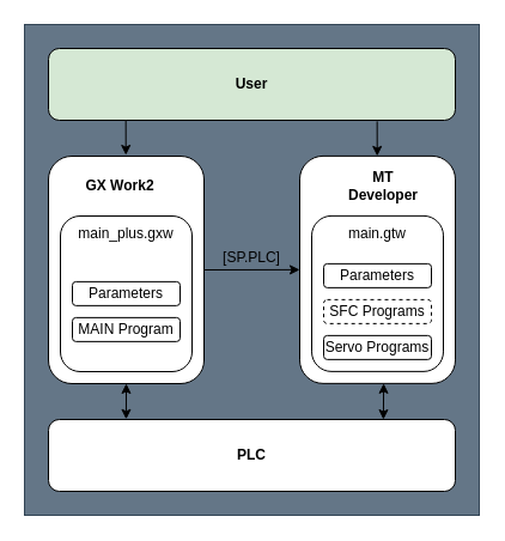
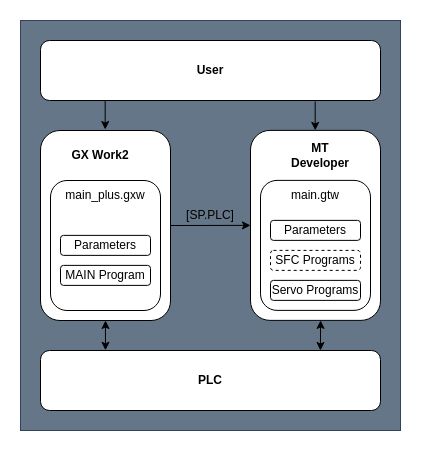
  <mxCell id="0" />
  <mxCell id="1" parent="0" />
  <mxCell id="2" value="" style="rounded=0;whiteSpace=wrap;html=1;fillColor=#647687;fontColor=#ffffff;strokeColor=#314354;" vertex="1" parent="1"><mxGeometry x="20" y="20" width="380" height="410" as="geometry" /></mxCell>
  <mxCell id="3" value="" style="rounded=1;whiteSpace=wrap;html=1;" vertex="1" parent="1"><mxGeometry x="40" y="130" width="130" height="190" as="geometry" /></mxCell>
  <mxCell id="4" value="GX Work2" style="text;html=1;strokeColor=none;fillColor=none;align=center;verticalAlign=middle;whiteSpace=wrap;rounded=0;fontStyle=1" vertex="1" parent="1"><mxGeometry x="70" y="140" width="60" height="30" as="geometry" /></mxCell>
  <mxCell id="5" value="" style="rounded=1;whiteSpace=wrap;html=1;" vertex="1" parent="1"><mxGeometry x="250" y="129.88" width="130" height="190" as="geometry" /></mxCell>
  <mxCell id="6" value="MT Developer" style="text;html=1;strokeColor=none;fillColor=none;align=center;verticalAlign=middle;whiteSpace=wrap;rounded=0;fontStyle=1" vertex="1" parent="1"><mxGeometry x="290" y="139.88" width="60" height="30" as="geometry" /></mxCell>
  <mxCell id="7" value="PLC" style="rounded=1;whiteSpace=wrap;html=1;fontStyle=1" vertex="1" parent="1"><mxGeometry x="40" y="350" width="340" height="60" as="geometry" /></mxCell>
  <mxCell id="8" value="" style="endArrow=classic;startArrow=classic;html=1;exitX=0.191;exitY=-0.004;exitDx=0;exitDy=0;entryX=0.5;entryY=1;entryDx=0;entryDy=0;exitPerimeter=0;" edge="1" parent="1" source="7" target="3"><mxGeometry width="50" height="50" relative="1" as="geometry"><mxPoint x="150" y="310" as="sourcePoint" /><mxPoint x="200" y="260" as="targetPoint" /></mxGeometry></mxCell>
  <mxCell id="9" value="" style="endArrow=classic;html=1;exitX=1;exitY=0.5;exitDx=0;exitDy=0;entryX=0;entryY=0.5;entryDx=0;entryDy=0;" edge="1" parent="1" source="3" target="5"><mxGeometry width="50" height="50" relative="1" as="geometry"><mxPoint x="150" y="270" as="sourcePoint" /><mxPoint x="200" y="220" as="targetPoint" /></mxGeometry></mxCell>
  <mxCell id="10" value="" style="rounded=1;whiteSpace=wrap;html=1;" vertex="1" parent="1"><mxGeometry x="50" y="180" width="110" height="130" as="geometry" /></mxCell>
  <mxCell id="11" value="" style="rounded=1;whiteSpace=wrap;html=1;" vertex="1" parent="1"><mxGeometry x="260" y="179.88" width="110" height="130" as="geometry" /></mxCell>
- <mxCell id="12" value="User" style="rounded=1;whiteSpace=wrap;html=1;fontStyle=1;fillColor=#d5e8d4;" vertex="1" parent="1"><mxGeometry x="40" y="40" width="340" height="60" as="geometry" /></mxCell>
+ <mxCell id="12" value="User" style="rounded=1;whiteSpace=wrap;html=1;fontStyle=1" vertex="1" parent="1"><mxGeometry x="40" y="40" width="340" height="60" as="geometry" /></mxCell>
  <mxCell id="13" value="" style="endArrow=classic;html=1;exitX=0.194;exitY=1.019;exitDx=0;exitDy=0;exitPerimeter=0;" edge="1" parent="1"><mxGeometry width="50" height="50" relative="1" as="geometry"><mxPoint x="314.66" y="100.88" as="sourcePoint" /><mxPoint x="314.72" y="129.88" as="targetPoint" /></mxGeometry></mxCell>
  <mxCell id="14" value="Parameters" style="rounded=1;whiteSpace=wrap;html=1;" vertex="1" parent="1"><mxGeometry x="60" y="234.88" width="90" height="20" as="geometry" /></mxCell>
  <mxCell id="15" value="MAIN Program" style="rounded=1;whiteSpace=wrap;html=1;" vertex="1" parent="1"><mxGeometry x="60" y="264.88" width="90" height="20" as="geometry" /></mxCell>
  <mxCell id="16" value="" style="endArrow=classic;html=1;exitX=0.194;exitY=1.019;exitDx=0;exitDy=0;exitPerimeter=0;" edge="1" parent="1"><mxGeometry width="50" height="50" relative="1" as="geometry"><mxPoint x="104.66" y="100" as="sourcePoint" /><mxPoint x="104.72" y="129" as="targetPoint" /></mxGeometry></mxCell>
  <mxCell id="17" value="main_plus.gxw" style="text;html=1;strokeColor=none;fillColor=none;align=center;verticalAlign=middle;whiteSpace=wrap;rounded=0;" vertex="1" parent="1"><mxGeometry x="75" y="180" width="60" height="30" as="geometry" /></mxCell>
  <mxCell id="18" value="main.gtw" style="text;html=1;strokeColor=none;fillColor=none;align=center;verticalAlign=middle;whiteSpace=wrap;rounded=0;" vertex="1" parent="1"><mxGeometry x="285" y="179.88" width="60" height="30" as="geometry" /></mxCell>
  <mxCell id="19" value="Parameters" style="rounded=1;whiteSpace=wrap;html=1;" vertex="1" parent="1"><mxGeometry x="270" y="219.88" width="90" height="20" as="geometry" /></mxCell>
  <mxCell id="20" value="SFC Programs" style="rounded=1;whiteSpace=wrap;html=1;dashed=1;" vertex="1" parent="1"><mxGeometry x="270" y="249.88" width="90" height="20" as="geometry" /></mxCell>
  <mxCell id="21" value="Servo Programs" style="rounded=1;whiteSpace=wrap;html=1;" vertex="1" parent="1"><mxGeometry x="270" y="279.88" width="90" height="20" as="geometry" /></mxCell>
  <mxCell id="22" value="" style="endArrow=classic;startArrow=classic;html=1;exitX=0.209;exitY=0.002;exitDx=0;exitDy=0;entryX=0.5;entryY=1;entryDx=0;entryDy=0;exitPerimeter=0;" edge="1" parent="1"><mxGeometry width="50" height="50" relative="1" as="geometry"><mxPoint x="319.9" y="350" as="sourcePoint" /><mxPoint x="320.11" y="319.88" as="targetPoint" /></mxGeometry></mxCell>
  <mxCell id="23" value="[SP.PLC]" style="text;html=1;strokeColor=none;fillColor=none;align=center;verticalAlign=middle;whiteSpace=wrap;rounded=0;" vertex="1" parent="1"><mxGeometry x="180" y="200" width="60" height="30" as="geometry" /></mxCell>
